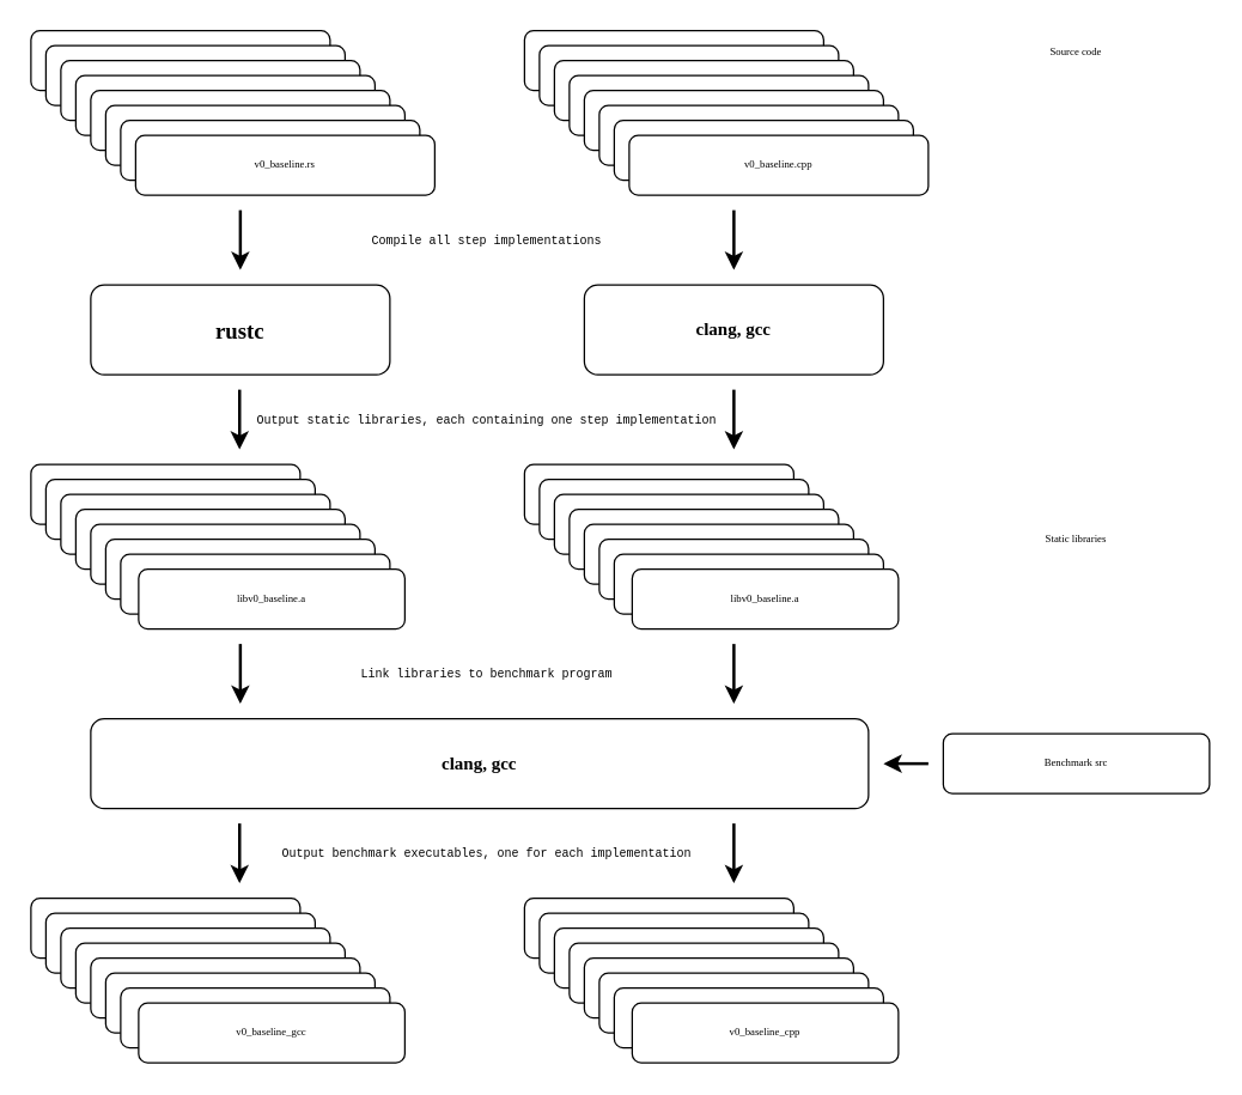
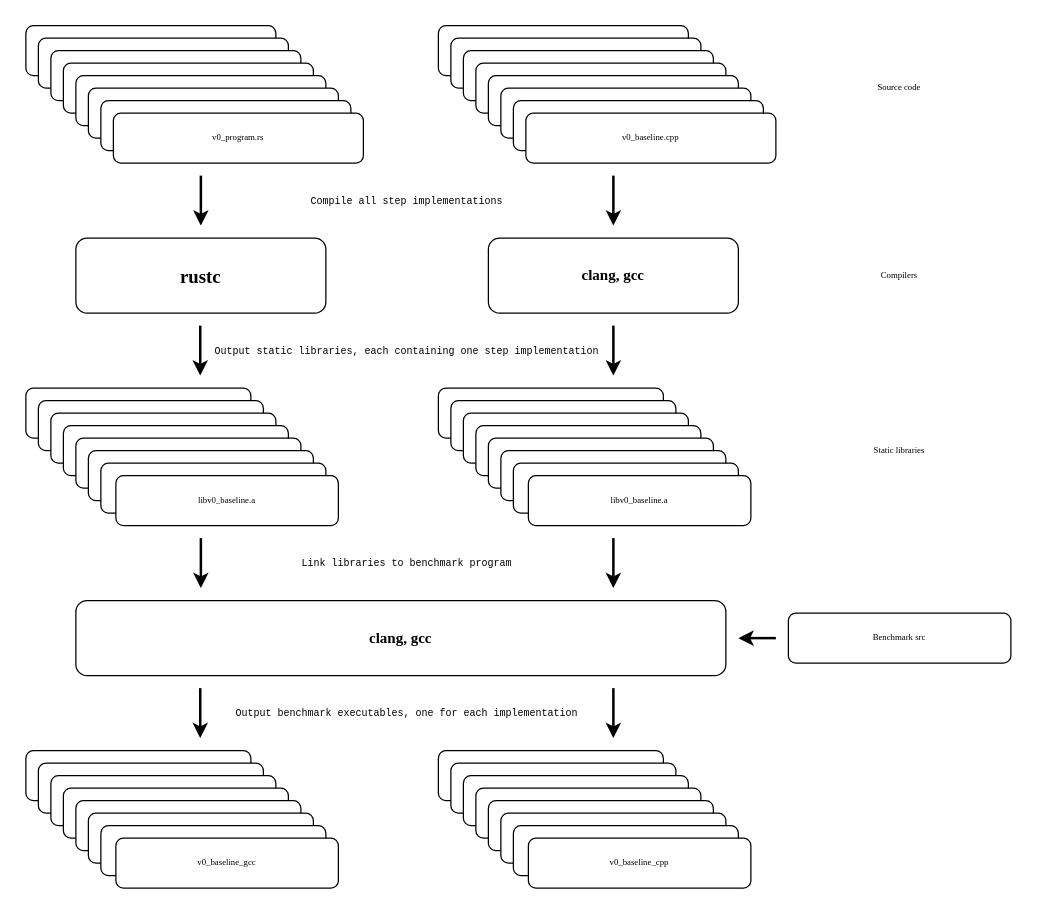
  <mxCell id="0" />
  <mxCell id="1" parent="0" />
  <mxCell id="2" value="Link libraries to benchmark program" style="text;html=1;strokeColor=none;fillColor=none;align=center;verticalAlign=middle;whiteSpace=wrap;rounded=0;fontFamily=Courier New;fontSize=8;fontColor=#000000;spacing=3;labelPosition=center;verticalLabelPosition=middle;textDirection=ltr;horizontal=1;" parent="1" vertex="1"><mxGeometry x="160" y="430" width="330" height="40" as="geometry" /></mxCell>
  <mxCell id="3" value="Output static libraries, each containing one step implementation" style="text;html=1;strokeColor=none;fillColor=none;align=center;verticalAlign=middle;whiteSpace=wrap;rounded=0;fontFamily=Courier New;fontSize=8;fontColor=#000000;spacing=3;labelPosition=center;verticalLabelPosition=middle;textDirection=ltr;horizontal=1;" parent="1" vertex="1"><mxGeometry x="160" y="260" width="330" height="40" as="geometry" /></mxCell>
  <mxCell id="4" value="Output benchmark executables, one for each implementation" style="text;html=1;strokeColor=none;fillColor=none;align=center;verticalAlign=middle;whiteSpace=wrap;rounded=0;fontFamily=Courier New;fontSize=8;fontColor=#000000;spacing=3;labelPosition=center;verticalLabelPosition=middle;textDirection=ltr;horizontal=1;" parent="1" vertex="1"><mxGeometry x="160" y="550" width="330" height="40" as="geometry" /></mxCell>
  <mxCell id="5" value="Compile all step implementations" style="text;html=1;strokeColor=none;fillColor=none;align=center;verticalAlign=middle;whiteSpace=wrap;rounded=0;fontFamily=Courier New;fontSize=8;fontColor=#000000;spacing=3;labelPosition=center;verticalLabelPosition=middle;textDirection=ltr;horizontal=1;" parent="1" vertex="1"><mxGeometry x="160" y="140" width="330" height="40" as="geometry" /></mxCell>
  <mxCell id="6" value="" style="rounded=1;whiteSpace=wrap;html=1;fontFamily=Lucida Console;fontSize=7;" parent="1" vertex="1"><mxGeometry x="20" y="310" width="180" height="40" as="geometry" /></mxCell>
  <mxCell id="7" value="" style="rounded=1;whiteSpace=wrap;html=1;fontFamily=Lucida Console;fontSize=7;" parent="1" vertex="1"><mxGeometry x="350" y="20" width="200" height="40" as="geometry" /></mxCell>
  <mxCell id="8" value="" style="rounded=1;whiteSpace=wrap;html=1;fontFamily=Lucida Console;fontSize=7;" parent="1" vertex="1"><mxGeometry x="20" y="20" width="200" height="40" as="geometry" /></mxCell>
  <mxCell id="9" value="" style="rounded=1;whiteSpace=wrap;html=1;fontFamily=Lucida Console;fontSize=7;" parent="1" vertex="1"><mxGeometry x="30" y="30" width="200" height="40" as="geometry" /></mxCell>
  <mxCell id="10" value="" style="rounded=1;whiteSpace=wrap;html=1;fontFamily=Lucida Console;fontSize=7;" parent="1" vertex="1"><mxGeometry x="40" y="40" width="200" height="40" as="geometry" /></mxCell>
  <mxCell id="11" value="" style="rounded=1;whiteSpace=wrap;html=1;fontFamily=Lucida Console;fontSize=7;" parent="1" vertex="1"><mxGeometry x="50" y="50" width="200" height="40" as="geometry" /></mxCell>
  <mxCell id="12" value="" style="rounded=1;whiteSpace=wrap;html=1;fontFamily=Lucida Console;fontSize=7;" parent="1" vertex="1"><mxGeometry x="60" y="60" width="200" height="40" as="geometry" /></mxCell>
  <mxCell id="13" value="" style="rounded=1;whiteSpace=wrap;html=1;fontFamily=Lucida Console;fontSize=7;" parent="1" vertex="1"><mxGeometry x="70" y="70" width="200" height="40" as="geometry" /></mxCell>
  <mxCell id="14" value="" style="rounded=1;whiteSpace=wrap;html=1;fontFamily=Lucida Console;fontSize=7;" parent="1" vertex="1"><mxGeometry x="80" y="80" width="200" height="40" as="geometry" /></mxCell>
- <mxCell id="15" value="v0_baseline.rs" style="rounded=1;whiteSpace=wrap;html=1;fontFamily=Lucida Console;fontSize=7;align=center;verticalAlign=middle;" parent="1" vertex="1"><mxGeometry x="90" y="90" width="200" height="40" as="geometry" /></mxCell>
+ <mxCell id="15" value="v0_program.rs" style="rounded=1;whiteSpace=wrap;html=1;fontFamily=Lucida Console;fontSize=7;align=center;verticalAlign=middle;" parent="1" vertex="1"><mxGeometry x="90" y="90" width="200" height="40" as="geometry" /></mxCell>
  <mxCell id="16" value="" style="rounded=1;whiteSpace=wrap;html=1;fontFamily=Lucida Console;fontSize=7;" parent="1" vertex="1"><mxGeometry x="360" y="30" width="200" height="40" as="geometry" /></mxCell>
  <mxCell id="17" value="" style="rounded=1;whiteSpace=wrap;html=1;fontFamily=Lucida Console;fontSize=7;" parent="1" vertex="1"><mxGeometry x="370" y="40" width="200" height="40" as="geometry" /></mxCell>
  <mxCell id="18" value="" style="rounded=1;whiteSpace=wrap;html=1;fontFamily=Lucida Console;fontSize=7;" parent="1" vertex="1"><mxGeometry x="380" y="50" width="200" height="40" as="geometry" /></mxCell>
  <mxCell id="19" value="" style="rounded=1;whiteSpace=wrap;html=1;fontFamily=Lucida Console;fontSize=7;" parent="1" vertex="1"><mxGeometry x="390" y="60" width="200" height="40" as="geometry" /></mxCell>
  <mxCell id="20" value="" style="rounded=1;whiteSpace=wrap;html=1;fontFamily=Lucida Console;fontSize=7;" parent="1" vertex="1"><mxGeometry x="400" y="70" width="200" height="40" as="geometry" /></mxCell>
  <mxCell id="21" value="" style="rounded=1;whiteSpace=wrap;html=1;fontFamily=Lucida Console;fontSize=7;" parent="1" vertex="1"><mxGeometry x="410" y="80" width="200" height="40" as="geometry" /></mxCell>
  <mxCell id="22" value="v0_baseline.cpp" style="rounded=1;whiteSpace=wrap;html=1;fontFamily=Lucida Console;fontSize=7;" parent="1" vertex="1"><mxGeometry x="420" y="90" width="200" height="40" as="geometry" /></mxCell>
  <mxCell id="23" value="" style="rounded=1;whiteSpace=wrap;html=1;fontFamily=Lucida Console;fontSize=7;" parent="1" vertex="1"><mxGeometry x="30" y="320" width="180" height="40" as="geometry" /></mxCell>
  <mxCell id="24" value="" style="rounded=1;whiteSpace=wrap;html=1;fontFamily=Lucida Console;fontSize=7;" parent="1" vertex="1"><mxGeometry x="40" y="330" width="180" height="40" as="geometry" /></mxCell>
  <mxCell id="25" value="" style="rounded=1;whiteSpace=wrap;html=1;fontFamily=Lucida Console;fontSize=7;" parent="1" vertex="1"><mxGeometry x="50" y="340" width="180" height="40" as="geometry" /></mxCell>
  <mxCell id="26" value="" style="rounded=1;whiteSpace=wrap;html=1;fontFamily=Lucida Console;fontSize=7;" parent="1" vertex="1"><mxGeometry x="60" y="350" width="180" height="40" as="geometry" /></mxCell>
  <mxCell id="27" value="" style="rounded=1;whiteSpace=wrap;html=1;fontFamily=Lucida Console;fontSize=7;" parent="1" vertex="1"><mxGeometry x="70" y="360" width="180" height="40" as="geometry" /></mxCell>
  <mxCell id="28" value="" style="rounded=1;whiteSpace=wrap;html=1;fontFamily=Lucida Console;fontSize=7;" parent="1" vertex="1"><mxGeometry x="80" y="370" width="180" height="40" as="geometry" /></mxCell>
  <mxCell id="29" value="libv0_baseline.a" style="rounded=1;whiteSpace=wrap;html=1;fontFamily=Lucida Console;fontSize=7;" parent="1" vertex="1"><mxGeometry x="92" y="380" width="178" height="40" as="geometry" /></mxCell>
  <mxCell id="30" value="" style="rounded=1;whiteSpace=wrap;html=1;fontFamily=Lucida Console;fontSize=7;" parent="1" vertex="1"><mxGeometry x="350" y="310" width="180" height="40" as="geometry" /></mxCell>
  <mxCell id="31" value="" style="rounded=1;whiteSpace=wrap;html=1;fontFamily=Lucida Console;fontSize=7;" parent="1" vertex="1"><mxGeometry x="360" y="320" width="180" height="40" as="geometry" /></mxCell>
  <mxCell id="32" value="" style="rounded=1;whiteSpace=wrap;html=1;fontFamily=Lucida Console;fontSize=7;" parent="1" vertex="1"><mxGeometry x="370" y="330" width="180" height="40" as="geometry" /></mxCell>
  <mxCell id="33" value="" style="rounded=1;whiteSpace=wrap;html=1;fontFamily=Lucida Console;fontSize=7;" parent="1" vertex="1"><mxGeometry x="380" y="340" width="180" height="40" as="geometry" /></mxCell>
  <mxCell id="34" value="" style="rounded=1;whiteSpace=wrap;html=1;fontFamily=Lucida Console;fontSize=7;" parent="1" vertex="1"><mxGeometry x="390" y="350" width="180" height="40" as="geometry" /></mxCell>
  <mxCell id="35" value="" style="rounded=1;whiteSpace=wrap;html=1;fontFamily=Lucida Console;fontSize=7;" parent="1" vertex="1"><mxGeometry x="400" y="360" width="180" height="40" as="geometry" /></mxCell>
  <mxCell id="36" value="" style="rounded=1;whiteSpace=wrap;html=1;fontFamily=Lucida Console;fontSize=7;" parent="1" vertex="1"><mxGeometry x="410" y="370" width="180" height="40" as="geometry" /></mxCell>
  <mxCell id="37" value="libv0_baseline.a" style="rounded=1;whiteSpace=wrap;html=1;fontFamily=Lucida Console;fontSize=7;" parent="1" vertex="1"><mxGeometry x="422" y="380" width="178" height="40" as="geometry" /></mxCell>
  <mxCell id="38" value="&lt;b style=&quot;font-size: 15px;&quot;&gt;rustc&lt;/b&gt;" style="rounded=1;whiteSpace=wrap;html=1;fontFamily=Lucida Console;fontSize=15;fontColor=#000000;align=center;" parent="1" vertex="1"><mxGeometry x="60" y="190" width="200" height="60" as="geometry" /></mxCell>
  <mxCell id="39" value="&lt;b&gt;clang, gcc&lt;br&gt;&lt;/b&gt;" style="rounded=1;whiteSpace=wrap;html=1;fontFamily=Lucida Console;fontSize=12;fontColor=#000000;align=center;" parent="1" vertex="1"><mxGeometry x="390" y="190" width="200" height="60" as="geometry" /></mxCell>
  <mxCell id="40" value="" style="endArrow=classic;html=1;strokeColor=#000000;strokeWidth=2;fontFamily=Lucida Console;fontSize=12;fontColor=#000000;endFill=1;" parent="1" edge="1"><mxGeometry width="50" height="50" relative="1" as="geometry"><mxPoint x="160" y="140" as="sourcePoint" /><mxPoint x="160" y="180" as="targetPoint" /></mxGeometry></mxCell>
  <mxCell id="41" value="" style="endArrow=classic;html=1;strokeColor=#000000;strokeWidth=2;fontFamily=Lucida Console;fontSize=12;fontColor=#000000;endFill=1;" parent="1" edge="1"><mxGeometry width="50" height="50" relative="1" as="geometry"><mxPoint x="490" y="260" as="sourcePoint" /><mxPoint x="490" y="300" as="targetPoint" /></mxGeometry></mxCell>
  <mxCell id="42" value="" style="endArrow=classic;html=1;strokeColor=#000000;strokeWidth=2;fontFamily=Lucida Console;fontSize=12;fontColor=#000000;endFill=1;" parent="1" edge="1"><mxGeometry width="50" height="50" relative="1" as="geometry"><mxPoint x="159.5" y="260" as="sourcePoint" /><mxPoint x="159.5" y="300" as="targetPoint" /></mxGeometry></mxCell>
  <mxCell id="43" value="" style="endArrow=classic;html=1;strokeColor=#000000;strokeWidth=2;fontFamily=Lucida Console;fontSize=12;fontColor=#000000;endFill=1;" parent="1" edge="1"><mxGeometry width="50" height="50" relative="1" as="geometry"><mxPoint x="490" y="140" as="sourcePoint" /><mxPoint x="490" y="180" as="targetPoint" /></mxGeometry></mxCell>
  <mxCell id="44" value="" style="rounded=1;whiteSpace=wrap;html=1;fontFamily=Lucida Console;fontSize=7;" parent="1" vertex="1"><mxGeometry x="20" y="600" width="180" height="40" as="geometry" /></mxCell>
  <mxCell id="45" value="" style="rounded=1;whiteSpace=wrap;html=1;fontFamily=Lucida Console;fontSize=7;" parent="1" vertex="1"><mxGeometry x="30" y="610" width="180" height="40" as="geometry" /></mxCell>
  <mxCell id="46" value="" style="rounded=1;whiteSpace=wrap;html=1;fontFamily=Lucida Console;fontSize=7;" parent="1" vertex="1"><mxGeometry x="40" y="620" width="180" height="40" as="geometry" /></mxCell>
  <mxCell id="47" value="" style="rounded=1;whiteSpace=wrap;html=1;fontFamily=Lucida Console;fontSize=7;" parent="1" vertex="1"><mxGeometry x="50" y="630" width="180" height="40" as="geometry" /></mxCell>
  <mxCell id="48" value="" style="rounded=1;whiteSpace=wrap;html=1;fontFamily=Lucida Console;fontSize=7;" parent="1" vertex="1"><mxGeometry x="60" y="640" width="180" height="40" as="geometry" /></mxCell>
  <mxCell id="49" value="" style="rounded=1;whiteSpace=wrap;html=1;fontFamily=Lucida Console;fontSize=7;" parent="1" vertex="1"><mxGeometry x="70" y="650" width="180" height="40" as="geometry" /></mxCell>
  <mxCell id="50" value="" style="rounded=1;whiteSpace=wrap;html=1;fontFamily=Lucida Console;fontSize=7;" parent="1" vertex="1"><mxGeometry x="80" y="660" width="180" height="40" as="geometry" /></mxCell>
  <mxCell id="51" value="v0_baseline_gcc" style="rounded=1;whiteSpace=wrap;html=1;fontFamily=Lucida Console;fontSize=7;" parent="1" vertex="1"><mxGeometry x="92" y="670" width="178" height="40" as="geometry" /></mxCell>
  <mxCell id="52" value="" style="rounded=1;whiteSpace=wrap;html=1;fontFamily=Lucida Console;fontSize=7;" parent="1" vertex="1"><mxGeometry x="350" y="600" width="180" height="40" as="geometry" /></mxCell>
  <mxCell id="53" value="" style="rounded=1;whiteSpace=wrap;html=1;fontFamily=Lucida Console;fontSize=7;" parent="1" vertex="1"><mxGeometry x="360" y="610" width="180" height="40" as="geometry" /></mxCell>
  <mxCell id="54" value="" style="rounded=1;whiteSpace=wrap;html=1;fontFamily=Lucida Console;fontSize=7;" parent="1" vertex="1"><mxGeometry x="370" y="620" width="180" height="40" as="geometry" /></mxCell>
  <mxCell id="55" value="" style="rounded=1;whiteSpace=wrap;html=1;fontFamily=Lucida Console;fontSize=7;" parent="1" vertex="1"><mxGeometry x="380" y="630" width="180" height="40" as="geometry" /></mxCell>
  <mxCell id="56" value="" style="rounded=1;whiteSpace=wrap;html=1;fontFamily=Lucida Console;fontSize=7;" parent="1" vertex="1"><mxGeometry x="390" y="640" width="180" height="40" as="geometry" /></mxCell>
  <mxCell id="57" value="" style="rounded=1;whiteSpace=wrap;html=1;fontFamily=Lucida Console;fontSize=7;" parent="1" vertex="1"><mxGeometry x="400" y="650" width="180" height="40" as="geometry" /></mxCell>
  <mxCell id="58" value="" style="rounded=1;whiteSpace=wrap;html=1;fontFamily=Lucida Console;fontSize=7;" parent="1" vertex="1"><mxGeometry x="410" y="660" width="180" height="40" as="geometry" /></mxCell>
  <mxCell id="59" value="v0_baseline_cpp" style="rounded=1;whiteSpace=wrap;html=1;fontFamily=Lucida Console;fontSize=7;" parent="1" vertex="1"><mxGeometry x="422" y="670" width="178" height="40" as="geometry" /></mxCell>
  <mxCell id="60" value="clang, gcc" style="rounded=1;whiteSpace=wrap;html=1;fontFamily=Lucida Console;fontSize=12;fontColor=#000000;align=center;fontStyle=1" parent="1" vertex="1"><mxGeometry x="60" y="480" width="520" height="60" as="geometry" /></mxCell>
  <mxCell id="61" value="" style="endArrow=classic;html=1;strokeColor=#000000;strokeWidth=2;fontFamily=Lucida Console;fontSize=12;fontColor=#000000;endFill=1;" parent="1" edge="1"><mxGeometry width="50" height="50" relative="1" as="geometry"><mxPoint x="160" y="430" as="sourcePoint" /><mxPoint x="160" y="470" as="targetPoint" /></mxGeometry></mxCell>
  <mxCell id="62" value="" style="endArrow=classic;html=1;strokeColor=#000000;strokeWidth=2;fontFamily=Lucida Console;fontSize=12;fontColor=#000000;endFill=1;" parent="1" edge="1"><mxGeometry width="50" height="50" relative="1" as="geometry"><mxPoint x="490" y="550" as="sourcePoint" /><mxPoint x="490" y="590" as="targetPoint" /></mxGeometry></mxCell>
  <mxCell id="63" value="" style="endArrow=classic;html=1;strokeColor=#000000;strokeWidth=2;fontFamily=Lucida Console;fontSize=12;fontColor=#000000;endFill=1;" parent="1" edge="1"><mxGeometry width="50" height="50" relative="1" as="geometry"><mxPoint x="159.5" y="550" as="sourcePoint" /><mxPoint x="159.5" y="590" as="targetPoint" /></mxGeometry></mxCell>
  <mxCell id="64" value="" style="endArrow=classic;html=1;strokeColor=#000000;strokeWidth=2;fontFamily=Lucida Console;fontSize=12;fontColor=#000000;endFill=1;" parent="1" edge="1"><mxGeometry width="50" height="50" relative="1" as="geometry"><mxPoint x="490" y="430" as="sourcePoint" /><mxPoint x="490" y="470" as="targetPoint" /></mxGeometry></mxCell>
  <mxCell id="65" value="Benchmark src" style="rounded=1;whiteSpace=wrap;html=1;fontFamily=Lucida Console;fontSize=7;" parent="1" vertex="1"><mxGeometry x="630" y="490" width="178" height="40" as="geometry" /></mxCell>
  <mxCell id="66" value="" style="endArrow=classic;html=1;strokeColor=#000000;strokeWidth=2;fontFamily=Lucida Console;fontSize=12;fontColor=#000000;endFill=1;" parent="1" edge="1"><mxGeometry width="50" height="50" relative="1" as="geometry"><mxPoint x="620" y="510" as="sourcePoint" /><mxPoint x="590" y="510" as="targetPoint" /></mxGeometry></mxCell>
- <mxCell id="68" value="&lt;div&gt;Source code&lt;/div&gt;" style="rounded=1;whiteSpace=wrap;html=1;fontFamily=Lucida Console;fontSize=7;strokeColor=none;fillColor=none;" parent="1" vertex="1"><mxGeometry x="630" y="15" width="178" height="40" as="geometry" /></mxCell>
+ <mxCell id="67" value="Compilers" style="rounded=1;whiteSpace=wrap;html=1;fontFamily=Lucida Console;fontSize=7;strokeColor=none;fillColor=none;" parent="1" vertex="1"><mxGeometry x="630" y="200" width="178" height="40" as="geometry" /></mxCell>
+ <mxCell id="68" value="&lt;div&gt;Source code&lt;/div&gt;" style="rounded=1;whiteSpace=wrap;html=1;fontFamily=Lucida Console;fontSize=7;strokeColor=none;fillColor=none;" parent="1" vertex="1"><mxGeometry x="630" y="50" width="178" height="40" as="geometry" /></mxCell>
  <mxCell id="69" value="Static libraries" style="rounded=1;whiteSpace=wrap;html=1;fontFamily=Lucida Console;fontSize=7;strokeColor=none;fillColor=none;" parent="1" vertex="1"><mxGeometry x="630" y="340" width="178" height="40" as="geometry" /></mxCell>
